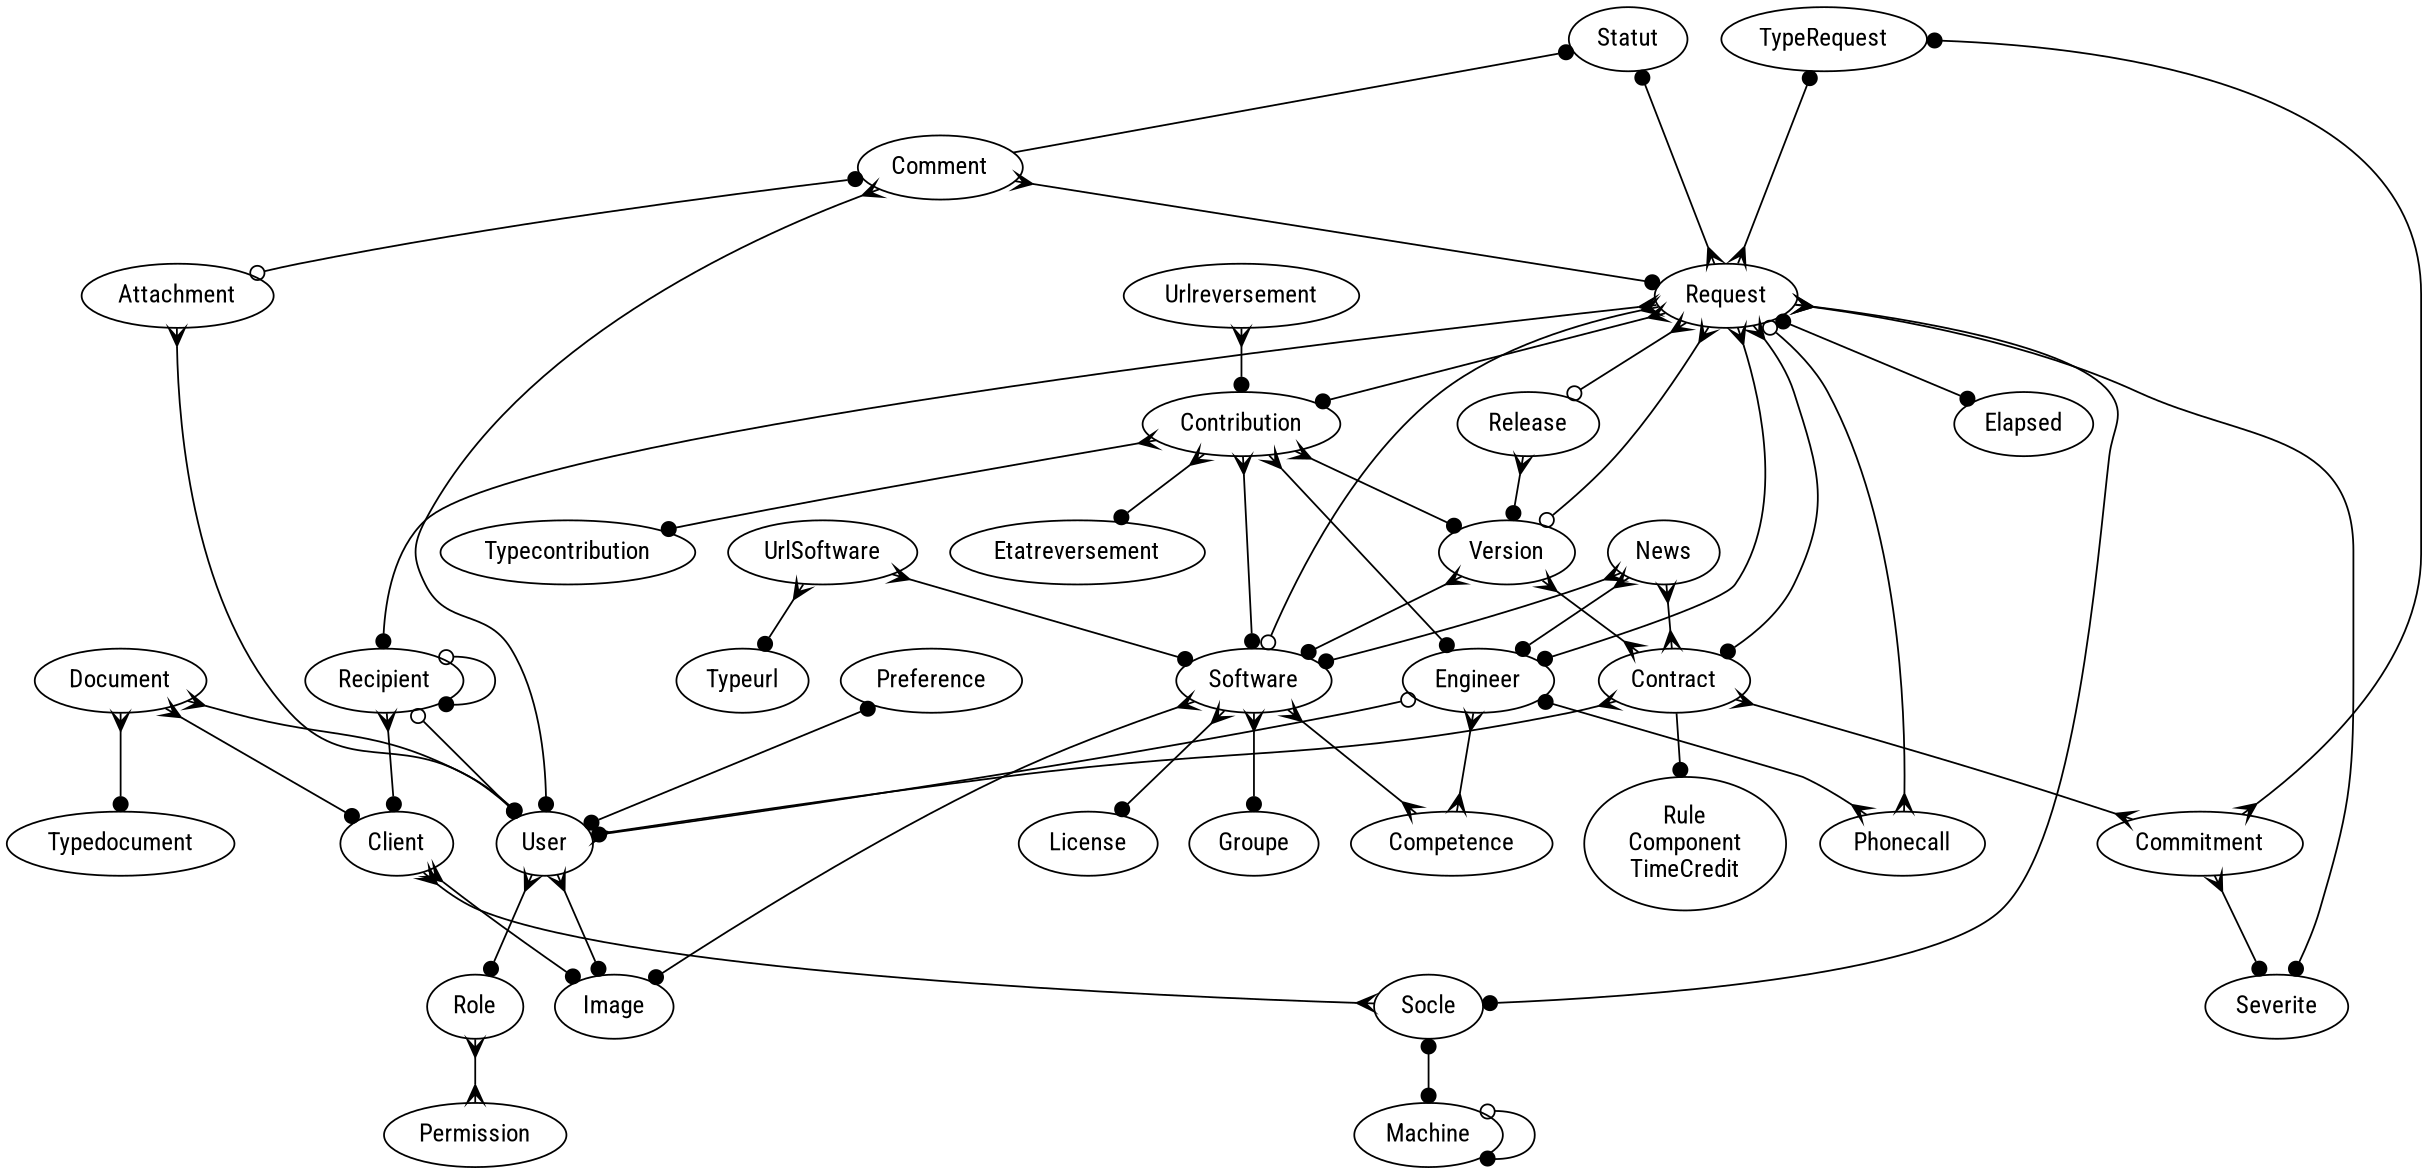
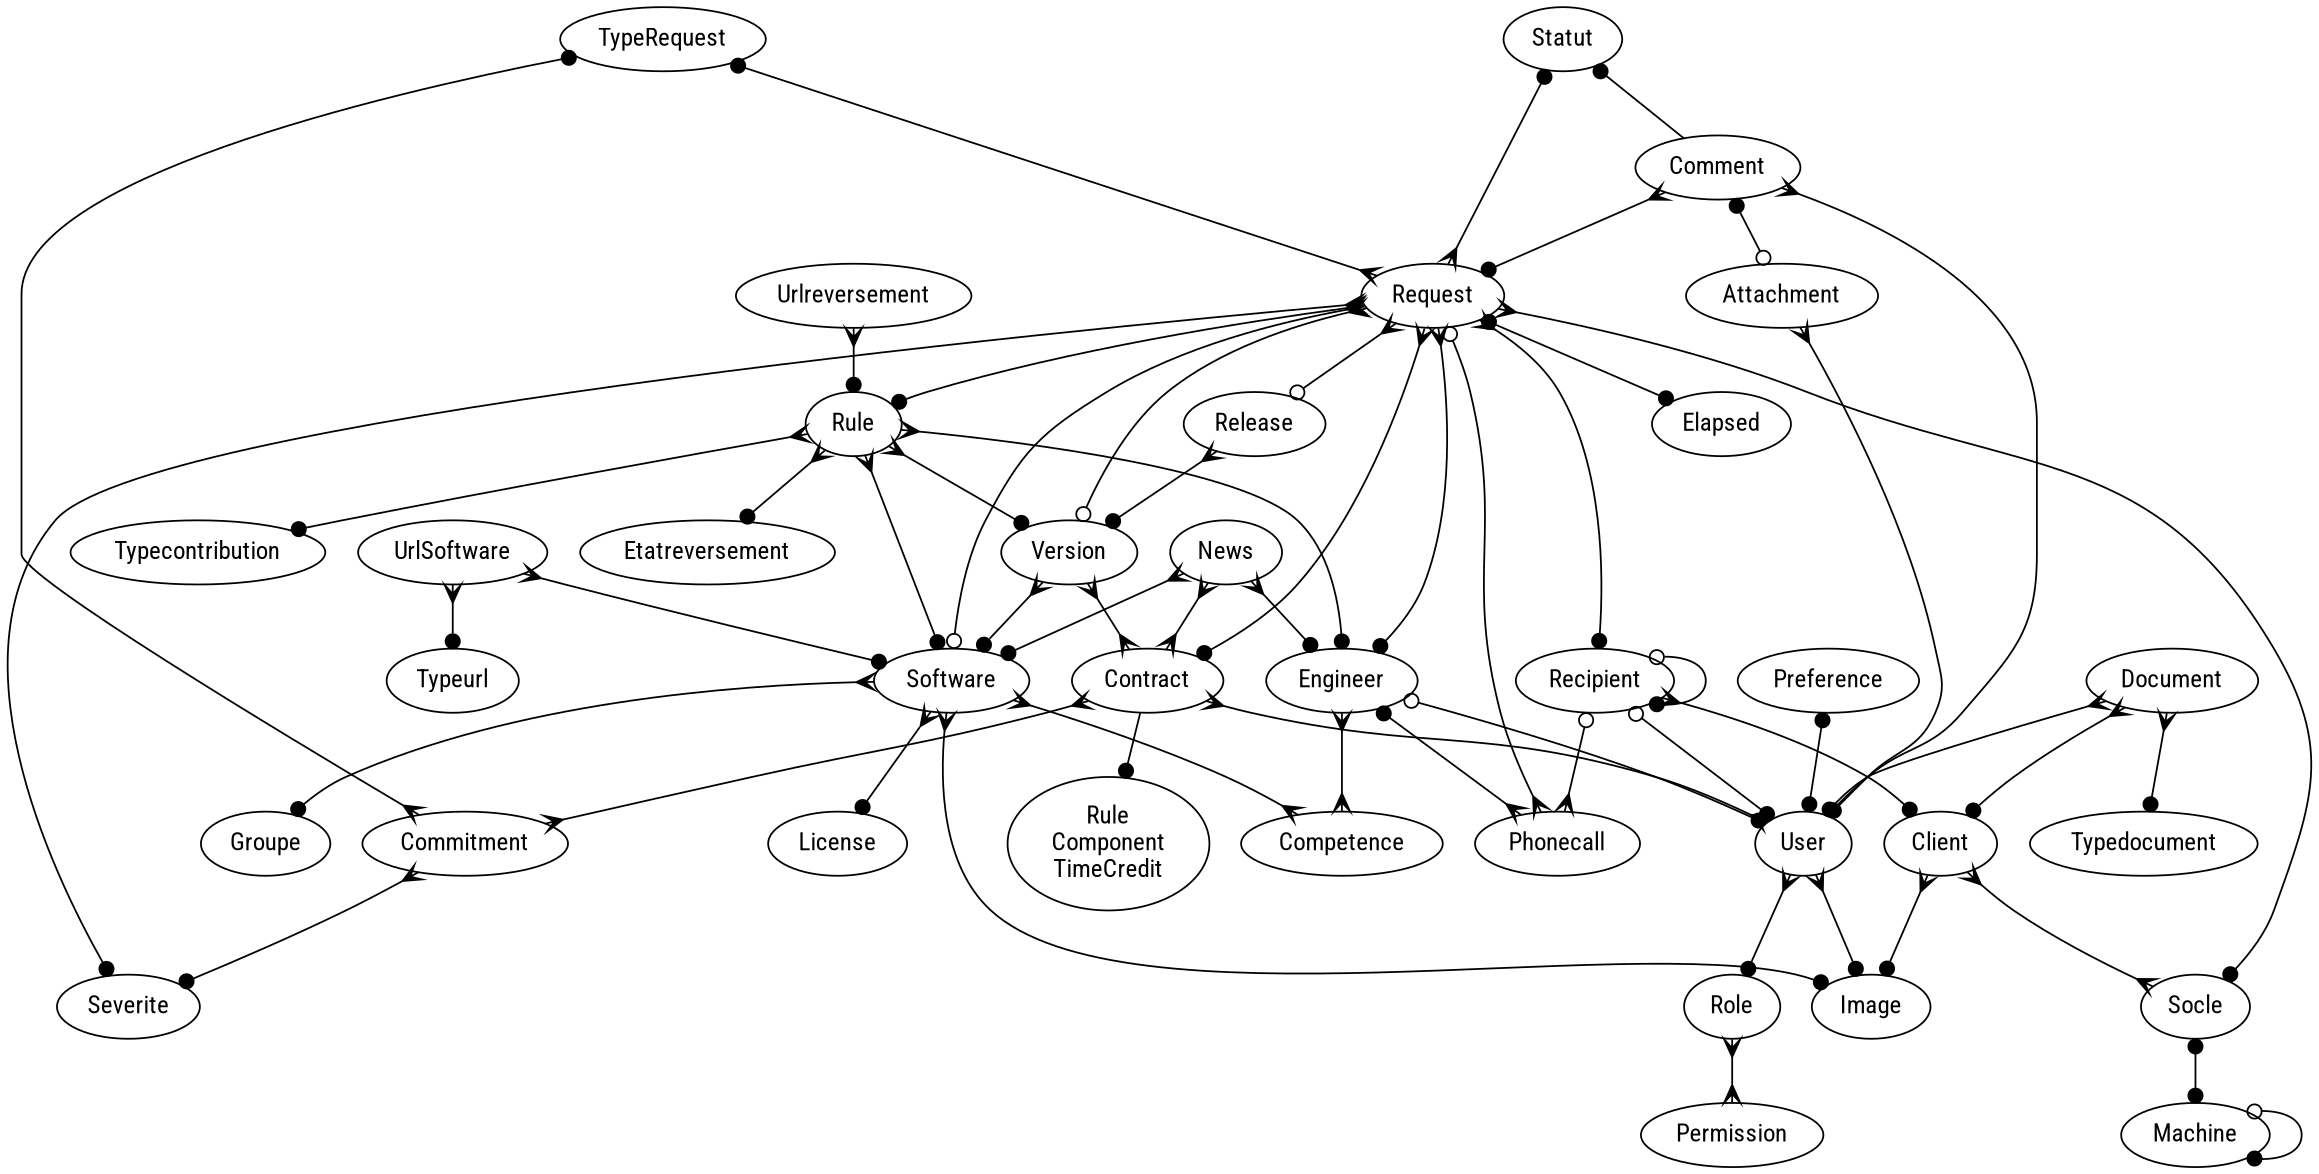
  digraph {
    fontname="Roboto Condensed"
    node [fontname="Roboto Condensed"]
    edge [arrowhead=dot arrowtail=crow dir=both fontname="Roboto Condensed"]
    Statut
    TypeRequest
    n3 [label="Rule\nComponent\nTimeCredit"]
    Recipient
    User
    Phonecall
    Client
    Image
    Role
    Socle
    Permission
    Machine
    Comment
    Request
    Attachment
    Contract
    Engineer
    Software
    Elapsed
    Severite
-   Contribution
+   Contribution [label=Rule]
    Release
    Version
    Commitment
    Competence
    License
    Groupe
    Etatreversement
    Typecontribution
    News
    Preference
    UrlSoftware
    Typeurl
    Urlreversement
    Document
    Typedocument
    subgraph sub_1 {
      rank=min
      Statut
      TypeRequest
    }
    Recipient -> Recipient [arrowtail=odot]
    Recipient -> User [arrowtail=odot]
+   Recipient -> Phonecall [arrowhead=crow arrowtail=odot]
    Recipient -> Client
    User -> Image
    User -> Role
    Client -> Image
    Client -> Socle [arrowhead=crow]
    Role -> Permission [arrowhead=crow]
    Socle -> Machine [arrowtail=dot]
    Machine -> Machine [arrowtail=odot]
    Comment -> Statut [arrowtail="" dir=""]
    Comment -> User
    Comment -> Request
    Comment -> Attachment [arrowhead=odot arrowtail=dot]
    Request -> Statut
    Request -> TypeRequest
    Request -> Recipient
    Request -> Phonecall [arrowhead=crow arrowtail=odot]
    Request -> Socle
    Request -> Contract
    Request -> Engineer
    Request -> Software [arrowhead=odot]
    Request -> Elapsed [arrowtail=dot]
    Request -> Severite
    Request -> Contribution
    Request -> Release [arrowhead=odot]
    Request -> Version [arrowhead=odot]
    Attachment -> User
    Contract -> n3 [dir=""]
    Contract -> User [arrowhead=crow]
    Contract -> Commitment [arrowhead=crow]
    Engineer -> User [arrowtail=odot]
    Engineer -> Phonecall [arrowhead=crow arrowtail=dot]
    Engineer -> Competence [arrowhead=crow]
    Software -> Image
    Software -> Competence [arrowhead=crow]
    Software -> License
    Software -> Groupe
    Contribution -> Engineer
    Contribution -> Software
    Contribution -> Version
    Contribution -> Etatreversement
    Contribution -> Typecontribution
    Release -> Version
    Version -> Contract [arrowhead=crow]
    Version -> Software
    Commitment -> TypeRequest
    Commitment -> Severite
    News -> Contract [arrowhead=crow]
    News -> Engineer
    News -> Software
    Preference -> User [arrowtail=dot]
    UrlSoftware -> Software
    UrlSoftware -> Typeurl
    Urlreversement -> Contribution
    Document -> User
    Document -> Client
    Document -> Typedocument
  }
